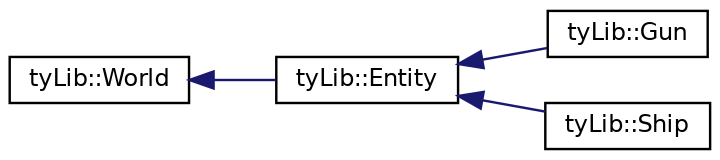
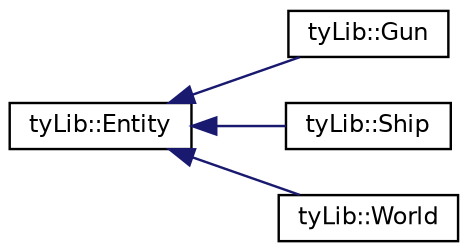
  digraph {
    rankdir=LR
    node [color=black fillcolor=white fontname=Helvetica fontsize=10 shape=record style=filled]
    edge [color=midnightblue dir=back fontname=Helvetica fontsize=10 labelfontname=Helvetica labelfontsize=10 style=solid]
    n1 [height=0.2 label="tyLib::Entity" width=0.4]
    n2 [height=0.2 label="tyLib::Gun" width=0.4]
    n3 [height=0.2 label="tyLib::Ship" width=0.4]
    n4 [height=0.2 label="tyLib::World" width=0.4]
    n1 -> n2
    n1 -> n3
-   n4 -> n1
+   n1 -> n4
  }
